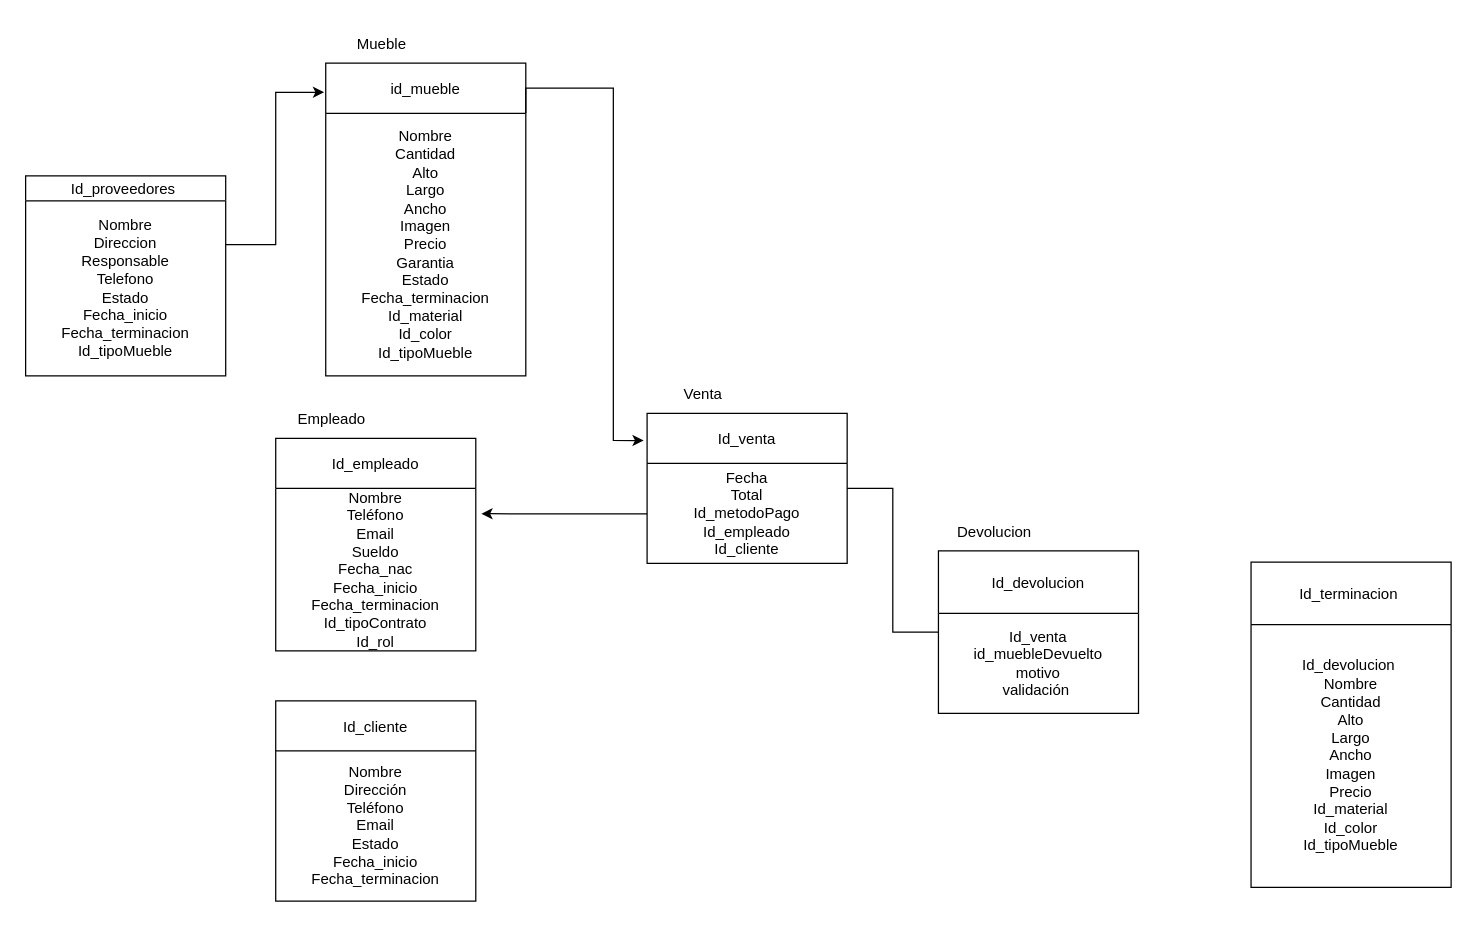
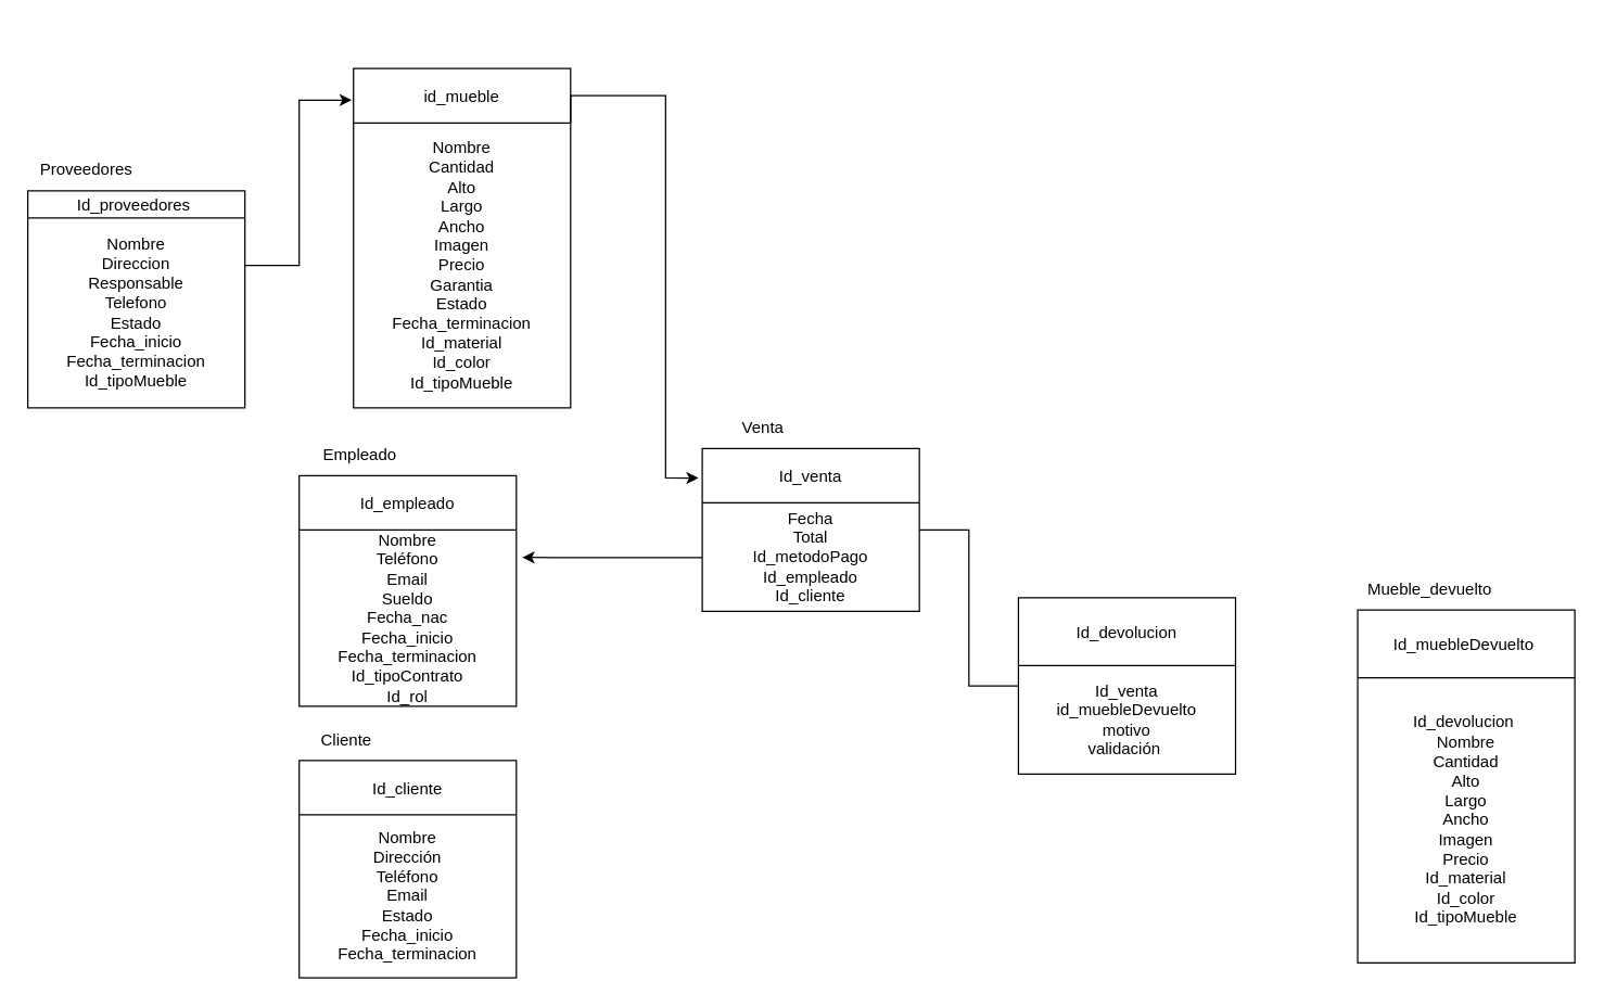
  <mxCell id="0" />
  <mxCell id="1" parent="0" />
  <mxCell id="2" value="" style="group" vertex="1" connectable="0" parent="1"><mxGeometry x="20" y="110" width="160" height="190" as="geometry" /></mxCell>
  <mxCell id="3" value="Id_proveedores " style="swimlane;fontStyle=0;childLayout=stackLayout;horizontal=1;startSize=20;fillColor=#ffffff;horizontalStack=0;resizeParent=1;resizeParentMax=0;resizeLast=0;collapsible=0;marginBottom=0;swimlaneFillColor=#ffffff;movable=1;resizable=1;rotatable=1;deletable=1;editable=1;locked=0;connectable=1;" vertex="1" parent="2"><mxGeometry y="30" width="160" height="160" as="geometry" /></mxCell>
  <mxCell id="4" value="Nombre&lt;br&gt;Direccion&lt;div&gt;Responsable&lt;br&gt;Telefono&lt;br&gt;Estado&lt;/div&gt;&lt;div&gt;Fecha_inicio&lt;br&gt;Fecha_terminacion&lt;br&gt;Id_tipoMueble&lt;br&gt;&lt;/div&gt;" style="text;html=1;align=center;verticalAlign=middle;whiteSpace=wrap;rounded=0;" vertex="1" parent="3"><mxGeometry y="20" width="160" height="140" as="geometry" /></mxCell>
+ <mxCell id="5" value="Proveedores&amp;nbsp;" style="text;html=1;align=center;verticalAlign=middle;whiteSpace=wrap;rounded=0;movable=1;resizable=1;rotatable=1;deletable=1;editable=1;locked=0;connectable=1;" vertex="1" parent="2"><mxGeometry width="90" height="30" as="geometry" /></mxCell>
  <mxCell id="6" value="" style="group" vertex="1" connectable="0" parent="1"><mxGeometry x="260" y="20" width="160" height="280" as="geometry" /></mxCell>
  <mxCell id="7" value="id_mueble" style="swimlane;fontStyle=0;childLayout=stackLayout;horizontal=1;startSize=40;fillColor=#ffffff;horizontalStack=0;resizeParent=1;resizeParentMax=0;resizeLast=0;collapsible=0;marginBottom=0;swimlaneFillColor=#ffffff;movable=1;resizable=1;rotatable=1;deletable=1;editable=1;locked=0;connectable=1;" vertex="1" parent="6"><mxGeometry y="30" width="160" height="250" as="geometry" /></mxCell>
  <mxCell id="8" value="Nombre&lt;br&gt;Cantidad&lt;br&gt;Alto&lt;br&gt;Largo&lt;br&gt;Ancho&lt;br&gt;Imagen&lt;br&gt;Precio&lt;div&gt;Garantia&lt;/div&gt;&lt;div&gt;Estado&lt;/div&gt;&lt;div&gt;Fecha_terminacion&lt;br&gt;Id_material&lt;br&gt;Id_color&lt;br&gt;Id_tipoMueble&lt;/div&gt;" style="text;html=1;align=center;verticalAlign=middle;whiteSpace=wrap;rounded=0;" vertex="1" parent="7"><mxGeometry y="40" width="160" height="210" as="geometry" /></mxCell>
- <mxCell id="9" value="Mueble" style="text;html=1;align=center;verticalAlign=middle;whiteSpace=wrap;rounded=0;movable=1;resizable=1;rotatable=1;deletable=1;editable=1;locked=0;connectable=1;" vertex="1" parent="6"><mxGeometry width="90" height="30" as="geometry" /></mxCell>
  <mxCell id="10" value="" style="group" vertex="1" connectable="0" parent="1"><mxGeometry x="750" y="410" width="160" height="160" as="geometry" /></mxCell>
  <mxCell id="11" value="Id_devolucion" style="swimlane;fontStyle=0;childLayout=stackLayout;horizontal=1;startSize=50;fillColor=#ffffff;horizontalStack=0;resizeParent=1;resizeParentMax=0;resizeLast=0;collapsible=0;marginBottom=0;swimlaneFillColor=#ffffff;movable=1;resizable=1;rotatable=1;deletable=1;editable=1;locked=0;connectable=1;" vertex="1" parent="10"><mxGeometry y="30" width="160" height="130" as="geometry" /></mxCell>
  <mxCell id="12" value="Id_venta&lt;br&gt;id_muebleDevuelto&lt;br&gt;&lt;div&gt;motivo&lt;br&gt;validación&amp;nbsp;&lt;/div&gt;" style="text;html=1;align=center;verticalAlign=middle;whiteSpace=wrap;rounded=0;" vertex="1" parent="11"><mxGeometry y="50" width="160" height="80" as="geometry" /></mxCell>
- <mxCell id="13" value="Devolucion" style="text;html=1;align=center;verticalAlign=middle;whiteSpace=wrap;rounded=0;movable=1;resizable=1;rotatable=1;deletable=1;editable=1;locked=0;connectable=1;" vertex="1" parent="10"><mxGeometry width="90" height="30" as="geometry" /></mxCell>
  <mxCell id="14" value="" style="group" vertex="1" connectable="0" parent="1"><mxGeometry x="517" y="300" width="160" height="150" as="geometry" /></mxCell>
  <mxCell id="15" value="Id_venta" style="swimlane;fontStyle=0;childLayout=stackLayout;horizontal=1;startSize=40;fillColor=#ffffff;horizontalStack=0;resizeParent=1;resizeParentMax=0;resizeLast=0;collapsible=0;marginBottom=0;swimlaneFillColor=#ffffff;movable=1;resizable=1;rotatable=1;deletable=1;editable=1;locked=0;connectable=1;" vertex="1" parent="14"><mxGeometry y="30" width="160" height="120" as="geometry" /></mxCell>
  <mxCell id="16" value="Fecha&lt;br&gt;Total&lt;br&gt;Id_metodoPago&lt;br&gt;Id_empleado&lt;br&gt;Id_cliente" style="text;html=1;align=center;verticalAlign=middle;whiteSpace=wrap;rounded=0;" vertex="1" parent="15"><mxGeometry y="40" width="160" height="80" as="geometry" /></mxCell>
  <mxCell id="17" value="Venta" style="text;html=1;align=center;verticalAlign=middle;whiteSpace=wrap;rounded=0;movable=1;resizable=1;rotatable=1;deletable=1;editable=1;locked=0;connectable=1;" vertex="1" parent="14"><mxGeometry width="90" height="30" as="geometry" /></mxCell>
  <mxCell id="18" value="" style="group" vertex="1" connectable="0" parent="1"><mxGeometry x="1000" y="419" width="160" height="290" as="geometry" /></mxCell>
- <mxCell id="19" value="Id_terminacion " style="swimlane;fontStyle=0;childLayout=stackLayout;horizontal=1;startSize=50;fillColor=#ffffff;horizontalStack=0;resizeParent=1;resizeParentMax=0;resizeLast=0;collapsible=0;marginBottom=0;swimlaneFillColor=#ffffff;movable=1;resizable=1;rotatable=1;deletable=1;editable=1;locked=0;connectable=1;" vertex="1" parent="18"><mxGeometry y="30" width="160" height="260" as="geometry" /></mxCell>
+ <mxCell id="19" value="Id_muebleDevuelto " style="swimlane;fontStyle=0;childLayout=stackLayout;horizontal=1;startSize=50;fillColor=#ffffff;horizontalStack=0;resizeParent=1;resizeParentMax=0;resizeLast=0;collapsible=0;marginBottom=0;swimlaneFillColor=#ffffff;movable=1;resizable=1;rotatable=1;deletable=1;editable=1;locked=0;connectable=1;" vertex="1" parent="18"><mxGeometry y="30" width="160" height="260" as="geometry" /></mxCell>
  <mxCell id="20" value="Id_devolucion&amp;nbsp;&lt;br&gt;&lt;div&gt;Nombre&lt;br&gt;Cantidad&lt;br&gt;Alto&lt;br&gt;Largo&lt;br&gt;Ancho&lt;br&gt;Imagen&lt;br&gt;Precio&lt;br&gt;Id_material&lt;br&gt;Id_color&lt;br&gt;Id_tipoMueble&lt;br&gt;&lt;/div&gt;" style="text;html=1;align=center;verticalAlign=middle;whiteSpace=wrap;rounded=0;" vertex="1" parent="19"><mxGeometry y="50" width="160" height="210" as="geometry" /></mxCell>
+ <mxCell id="21" value="Mueble_devuelto&amp;nbsp;" style="text;html=1;align=center;verticalAlign=middle;whiteSpace=wrap;rounded=0;movable=1;resizable=1;rotatable=1;deletable=1;editable=1;locked=0;connectable=1;" vertex="1" parent="18"><mxGeometry width="110" height="30" as="geometry" /></mxCell>
  <mxCell id="22" value="Id_cliente" style="swimlane;fontStyle=0;childLayout=stackLayout;horizontal=1;startSize=40;fillColor=#ffffff;horizontalStack=0;resizeParent=1;resizeParentMax=0;resizeLast=0;collapsible=0;marginBottom=0;swimlaneFillColor=#ffffff;movable=1;resizable=1;rotatable=1;deletable=1;editable=1;locked=0;connectable=1;" vertex="1" parent="1"><mxGeometry x="220" y="560" width="160" height="160" as="geometry" /></mxCell>
  <mxCell id="23" value="Nombre&lt;br&gt;Dirección&lt;br&gt;Teléfono&lt;br&gt;Email&lt;br&gt;Estado&lt;div&gt;Fecha_inicio&lt;br&gt;Fecha_terminacion&lt;/div&gt;" style="text;html=1;align=center;verticalAlign=middle;whiteSpace=wrap;rounded=0;" vertex="1" parent="22"><mxGeometry y="40" width="160" height="120" as="geometry" /></mxCell>
+ <mxCell id="24" value="Cliente" style="text;html=1;align=center;verticalAlign=middle;whiteSpace=wrap;rounded=0;movable=1;resizable=1;rotatable=1;deletable=1;editable=1;locked=0;connectable=1;" vertex="1" parent="1"><mxGeometry x="210" y="530" width="90" height="30" as="geometry" /></mxCell>
  <mxCell id="25" value="" style="group" vertex="1" connectable="0" parent="1"><mxGeometry x="220" y="320" width="160" height="200" as="geometry" /></mxCell>
  <mxCell id="26" value="Id_empleado" style="swimlane;fontStyle=0;childLayout=stackLayout;horizontal=1;startSize=40;fillColor=#ffffff;horizontalStack=0;resizeParent=1;resizeParentMax=0;resizeLast=0;collapsible=0;marginBottom=0;swimlaneFillColor=#ffffff;movable=1;resizable=1;rotatable=1;deletable=1;editable=1;locked=0;connectable=1;" vertex="1" parent="25"><mxGeometry y="30" width="160" height="170" as="geometry" /></mxCell>
  <mxCell id="27" value="Nombre&lt;br&gt;Teléfono&lt;br&gt;Email&lt;div&gt;Sueldo&lt;br&gt;&lt;div&gt;Fecha_nac&lt;br&gt;Fecha_inicio&lt;br&gt;Fecha_terminacion&lt;br&gt;Id_tipoContrato&lt;br&gt;Id_rol&lt;/div&gt;&lt;/div&gt;" style="text;html=1;align=center;verticalAlign=middle;whiteSpace=wrap;rounded=0;" vertex="1" parent="26"><mxGeometry y="40" width="160" height="130" as="geometry" /></mxCell>
  <mxCell id="28" value="Empleado" style="text;html=1;align=center;verticalAlign=middle;whiteSpace=wrap;rounded=0;movable=1;resizable=1;rotatable=1;deletable=1;editable=1;locked=0;connectable=1;" vertex="1" parent="25"><mxGeometry width="90" height="30" as="geometry" /></mxCell>
  <mxCell id="29" style="edgeStyle=orthogonalEdgeStyle;rounded=0;orthogonalLoop=1;jettySize=auto;html=1;exitX=1;exitY=0.25;exitDx=0;exitDy=0;entryX=-0.008;entryY=0.093;entryDx=0;entryDy=0;entryPerimeter=0;" edge="1" parent="1" source="4" target="7"><mxGeometry relative="1" as="geometry" /></mxCell>
  <mxCell id="30" style="edgeStyle=orthogonalEdgeStyle;rounded=0;orthogonalLoop=1;jettySize=auto;html=1;exitX=1;exitY=0;exitDx=0;exitDy=0;entryX=-0.017;entryY=0.181;entryDx=0;entryDy=0;entryPerimeter=0;" edge="1" parent="1" source="8" target="15"><mxGeometry relative="1" as="geometry"><Array as="points"><mxPoint x="420" y="70" /><mxPoint x="490" y="70" /><mxPoint x="490" y="352" /></Array></mxGeometry></mxCell>
  <mxCell id="31" style="edgeStyle=orthogonalEdgeStyle;rounded=0;orthogonalLoop=1;jettySize=auto;html=1;entryX=1.028;entryY=0.156;entryDx=0;entryDy=0;entryPerimeter=0;" edge="1" parent="1" source="16" target="27"><mxGeometry relative="1" as="geometry"><Array as="points"><mxPoint x="425" y="410" /></Array></mxGeometry></mxCell>
  <mxCell id="32" style="edgeStyle=orthogonalEdgeStyle;rounded=0;orthogonalLoop=1;jettySize=auto;html=1;entryX=1;entryY=0.25;entryDx=0;entryDy=0;endArrow=none;" edge="1" parent="1" source="11" target="16"><mxGeometry relative="1" as="geometry" /></mxCell>
